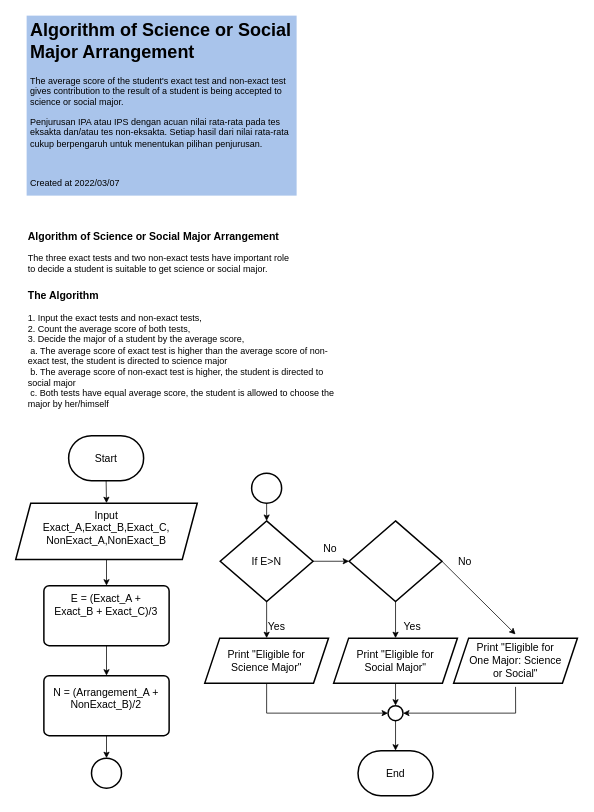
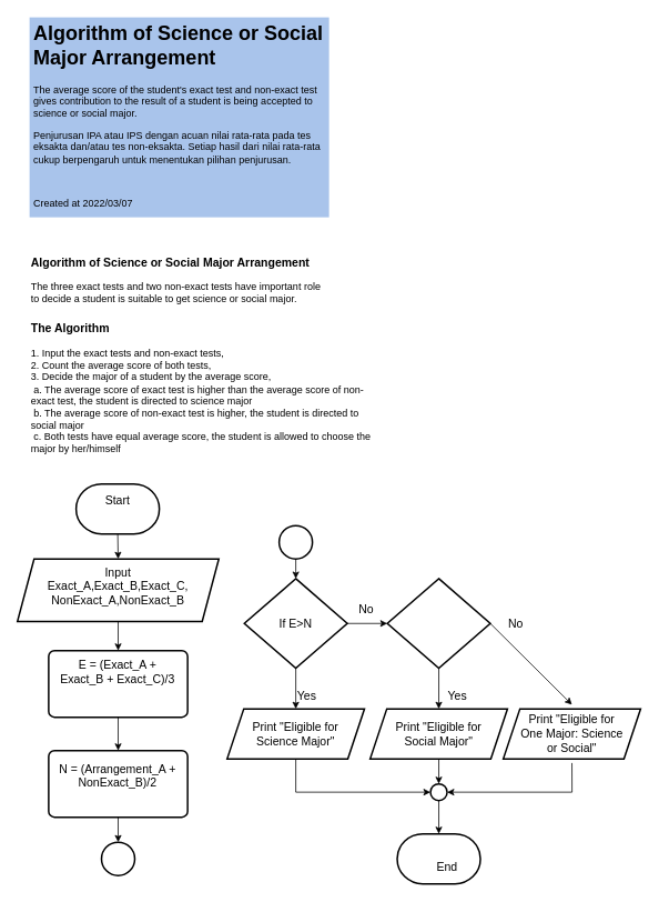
  <mxCell id="0" />
  <mxCell id="1" parent="0" />
  <mxCell id="2" value="" style="rounded=1;whiteSpace=wrap;html=1;absoluteArcSize=1;arcSize=14;strokeWidth=2;fontSize=14;fillColor=none;" parent="1" vertex="1"><mxGeometry x="58" y="900" width="167" height="80" as="geometry" /></mxCell>
  <mxCell id="3" value="" style="shape=parallelogram;perimeter=parallelogramPerimeter;whiteSpace=wrap;html=1;fixedSize=1;fontSize=14;strokeWidth=2;fillColor=none;" parent="1" vertex="1"><mxGeometry x="272.5" y="850" width="165" height="60" as="geometry" /></mxCell>
  <mxCell id="4" value="" style="strokeWidth=2;html=1;shape=mxgraph.flowchart.decision;whiteSpace=wrap;fontSize=14;fillColor=none;" parent="1" vertex="1"><mxGeometry x="293.13" y="693.75" width="123.75" height="107.5" as="geometry" /></mxCell>
  <mxCell id="5" value="&lt;h1&gt;Algorithm of Science or Social Major Arrangement&lt;br&gt;&lt;/h1&gt;&lt;p&gt;The average score of the student's exact test and non-exact test gives contribution to the result of a student is being accepted to science or social major.&lt;br&gt;&lt;/p&gt;&lt;p&gt;Penjurusan IPA atau IPS dengan acuan nilai rata-rata pada tes eksakta dan/atau tes non-eksakta. Setiap hasil dari nilai rata-rata cukup berpengaruh untuk menentukan pilihan penjurusan.&lt;/p&gt;&lt;br&gt;&lt;p&gt;Created at 2022/03/07&lt;br&gt;&lt;/p&gt;" style="text;html=1;strokeColor=none;fillColor=#A9C4EB;spacing=5;spacingTop=-20;whiteSpace=wrap;overflow=hidden;rounded=0;" parent="1" vertex="1"><mxGeometry x="35" y="20" width="360" height="240" as="geometry" /></mxCell>
  <mxCell id="6" value="&lt;div align=&quot;left&quot;&gt;&lt;font size=&quot;1&quot;&gt;&lt;b style=&quot;font-size: 14px&quot;&gt;Algorithm of Science or Social Major Arrangement&lt;/b&gt;&lt;/font&gt;&lt;/div&gt;&lt;div align=&quot;left&quot;&gt;&lt;b&gt;&lt;br&gt;&lt;/b&gt;&lt;/div&gt;&lt;div align=&quot;left&quot;&gt;The three exact tests and two non-exact tests have important role to decide a student is suitable to get science or social major.&lt;br&gt;&lt;/div&gt;" style="text;html=1;strokeColor=none;fillColor=none;align=left;verticalAlign=middle;whiteSpace=wrap;rounded=0;" parent="1" vertex="1"><mxGeometry x="35" y="300" width="360" height="70" as="geometry" /></mxCell>
  <mxCell id="7" value="&lt;div style=&quot;font-size: 12px&quot; align=&quot;left&quot;&gt;&lt;font size=&quot;1&quot;&gt;&lt;b&gt;&lt;font style=&quot;font-size: 14px&quot;&gt;The Algorithm&lt;/font&gt;&lt;/b&gt;&lt;/font&gt;&lt;/div&gt;&lt;div style=&quot;font-size: 12px&quot; align=&quot;left&quot;&gt;&lt;font style=&quot;font-size: 12px&quot;&gt;&lt;br&gt;&lt;/font&gt;&lt;/div&gt;&lt;div style=&quot;font-size: 12px&quot; align=&quot;left&quot;&gt;&lt;font style=&quot;font-size: 12px&quot;&gt;1. Input the exact tests and non-exact tests,&lt;/font&gt;&lt;/div&gt;&lt;div style=&quot;font-size: 12px&quot; align=&quot;left&quot;&gt;&lt;font style=&quot;font-size: 12px&quot;&gt;2. Count the average score of both tests,&lt;/font&gt;&lt;/div&gt;&lt;div style=&quot;font-size: 12px&quot; align=&quot;left&quot;&gt;&lt;font style=&quot;font-size: 12px&quot;&gt;3. Decide the major of a student by the average score,&lt;/font&gt;&lt;/div&gt;&lt;div style=&quot;font-size: 12px&quot; align=&quot;left&quot;&gt;&lt;font style=&quot;font-size: 12px&quot;&gt;&lt;span style=&quot;white-space: pre&quot;&gt; &lt;/span&gt;a. The average score of exact test is higher than the average score of non-exact test, the student is directed to science major&lt;/font&gt;&lt;/div&gt;&lt;div style=&quot;font-size: 12px&quot; align=&quot;left&quot;&gt;&lt;font style=&quot;font-size: 12px&quot;&gt;&lt;span style=&quot;white-space: pre&quot;&gt; &lt;/span&gt;b. The average score of non-exact test is higher, the student is directed to social major&lt;/font&gt;&lt;/div&gt;&lt;div style=&quot;font-size: 12px&quot; align=&quot;left&quot;&gt;&lt;font style=&quot;font-size: 12px&quot;&gt;&lt;span style=&quot;white-space: pre&quot;&gt; &lt;/span&gt;c. Both tests have equal average score, the student is allowed to choose the major by her/himself&lt;br&gt;&lt;/font&gt;&lt;/div&gt;" style="text;html=1;strokeColor=none;fillColor=none;align=left;verticalAlign=middle;whiteSpace=wrap;rounded=0;fontSize=17;" parent="1" vertex="1"><mxGeometry x="35" y="380" width="430" height="170" as="geometry" /></mxCell>
  <mxCell id="8" value="" style="strokeWidth=2;html=1;shape=mxgraph.flowchart.terminator;whiteSpace=wrap;fontSize=14;fillColor=none;" parent="1" vertex="1"><mxGeometry x="91" y="580" width="100" height="60" as="geometry" /></mxCell>
- <mxCell id="9" value="Start" style="text;html=1;strokeColor=none;fillColor=none;align=center;verticalAlign=middle;whiteSpace=wrap;rounded=0;fontSize=14;" parent="1" vertex="1"><mxGeometry x="111" y="595" width="60" height="30" as="geometry" /></mxCell>
+ <mxCell id="9" value="Start" style="text;html=1;strokeColor=none;fillColor=none;align=center;verticalAlign=middle;whiteSpace=wrap;rounded=0;fontSize=14;" parent="1" vertex="1"><mxGeometry x="111" y="585" width="60" height="30" as="geometry" /></mxCell>
  <mxCell id="10" value="" style="shape=parallelogram;perimeter=parallelogramPerimeter;whiteSpace=wrap;html=1;fixedSize=1;fontSize=14;fillColor=none;strokeWidth=2;" parent="1" vertex="1"><mxGeometry x="20.5" y="670" width="242" height="75" as="geometry" /></mxCell>
  <mxCell id="11" value="" style="endArrow=classic;html=1;rounded=0;fontSize=14;exitX=0.5;exitY=1;exitDx=0;exitDy=0;exitPerimeter=0;entryX=0.5;entryY=0;entryDx=0;entryDy=0;" parent="1" source="8" target="10" edge="1"><mxGeometry width="50" height="50" relative="1" as="geometry"><mxPoint x="106" y="570" as="sourcePoint" /><mxPoint x="156" y="520" as="targetPoint" /></mxGeometry></mxCell>
  <mxCell id="12" value="" style="endArrow=classic;html=1;rounded=0;fontSize=14;exitX=0.5;exitY=1;exitDx=0;exitDy=0;entryX=0.5;entryY=0;entryDx=0;entryDy=0;" parent="1" source="10" target="13" edge="1"><mxGeometry width="50" height="50" relative="1" as="geometry"><mxPoint x="106" y="630" as="sourcePoint" /><mxPoint x="246" y="770" as="targetPoint" /></mxGeometry></mxCell>
  <mxCell id="13" value="" style="rounded=1;whiteSpace=wrap;html=1;absoluteArcSize=1;arcSize=14;strokeWidth=2;fontSize=14;fillColor=none;" parent="1" vertex="1"><mxGeometry x="58" y="780" width="167" height="80" as="geometry" /></mxCell>
  <mxCell id="14" value="N = (Arrangement_A + NonExact_B)/2" style="text;html=1;strokeColor=none;fillColor=none;align=center;verticalAlign=middle;whiteSpace=wrap;rounded=0;fontSize=14;" parent="1" vertex="1"><mxGeometry x="66" y="905" width="150" height="50" as="geometry" /></mxCell>
  <mxCell id="15" value="E = (Exact_A + Exact_B + Exact_C)/3" style="text;html=1;strokeColor=none;fillColor=none;align=center;verticalAlign=middle;whiteSpace=wrap;rounded=0;fontSize=14;" parent="1" vertex="1"><mxGeometry x="66" y="790" width="150" height="30" as="geometry" /></mxCell>
  <mxCell id="16" value="" style="endArrow=classic;html=1;rounded=0;fontSize=14;exitX=0.5;exitY=1;exitDx=0;exitDy=0;entryX=0.5;entryY=0;entryDx=0;entryDy=0;" parent="1" source="13" target="2" edge="1"><mxGeometry width="50" height="50" relative="1" as="geometry"><mxPoint x="106" y="880" as="sourcePoint" /><mxPoint x="165" y="890" as="targetPoint" /></mxGeometry></mxCell>
  <mxCell id="17" value="If E&amp;gt;N" style="text;html=1;strokeColor=none;fillColor=none;align=center;verticalAlign=middle;whiteSpace=wrap;rounded=0;fontSize=14;" parent="1" vertex="1"><mxGeometry x="295" y="722.5" width="120" height="50" as="geometry" /></mxCell>
  <mxCell id="18" value="" style="endArrow=classic;html=1;rounded=0;fontSize=14;exitX=0.5;exitY=1;exitDx=0;exitDy=0;exitPerimeter=0;entryX=0.5;entryY=0;entryDx=0;entryDy=0;" parent="1" source="4" target="3" edge="1"><mxGeometry width="50" height="50" relative="1" as="geometry"><mxPoint x="320" y="760" as="sourcePoint" /><mxPoint x="355.5" y="870" as="targetPoint" /></mxGeometry></mxCell>
  <mxCell id="19" value="Print &quot;Eligible for Science Major&quot;" style="text;html=1;strokeColor=none;fillColor=none;align=center;verticalAlign=middle;whiteSpace=wrap;rounded=0;fontSize=14;" parent="1" vertex="1"><mxGeometry x="300" y="865" width="110" height="30" as="geometry" /></mxCell>
  <mxCell id="20" value="Yes" style="text;html=1;strokeColor=none;fillColor=none;align=center;verticalAlign=middle;whiteSpace=wrap;rounded=0;fontSize=14;" parent="1" vertex="1"><mxGeometry x="350.5" y="820" width="35" height="30" as="geometry" /></mxCell>
  <mxCell id="21" value="" style="ellipse;whiteSpace=wrap;html=1;aspect=fixed;fontSize=14;strokeWidth=2;fillColor=none;" parent="1" vertex="1"><mxGeometry x="121.5" y="1010" width="40" height="40" as="geometry" /></mxCell>
  <mxCell id="22" value="" style="endArrow=classic;html=1;rounded=0;fontSize=14;entryX=0.5;entryY=0;entryDx=0;entryDy=0;exitX=0.5;exitY=1;exitDx=0;exitDy=0;" parent="1" source="2" target="21" edge="1"><mxGeometry width="50" height="50" relative="1" as="geometry"><mxPoint x="115" y="990" as="sourcePoint" /><mxPoint x="141.5" y="1000" as="targetPoint" /></mxGeometry></mxCell>
  <mxCell id="23" value="" style="ellipse;whiteSpace=wrap;html=1;aspect=fixed;fontSize=14;strokeWidth=2;fillColor=none;" parent="1" vertex="1"><mxGeometry x="335" y="630" width="40" height="40" as="geometry" /></mxCell>
  <mxCell id="24" value="" style="endArrow=classic;html=1;rounded=0;fontSize=14;exitX=0.5;exitY=1;exitDx=0;exitDy=0;entryX=0.5;entryY=0;entryDx=0;entryDy=0;entryPerimeter=0;" parent="1" source="23" target="4" edge="1"><mxGeometry width="50" height="50" relative="1" as="geometry"><mxPoint x="285" y="810" as="sourcePoint" /><mxPoint x="305" y="690" as="targetPoint" /></mxGeometry></mxCell>
  <mxCell id="25" value="" style="strokeWidth=2;html=1;shape=mxgraph.flowchart.terminator;whiteSpace=wrap;fontSize=14;fillColor=none;" parent="1" vertex="1"><mxGeometry x="476.88" y="1000" width="100" height="60" as="geometry" /></mxCell>
- <mxCell id="26" value="End" style="text;html=1;strokeColor=none;fillColor=none;align=center;verticalAlign=middle;whiteSpace=wrap;rounded=0;fontSize=14;" parent="1" vertex="1"><mxGeometry x="496.88" y="1015" width="60" height="30" as="geometry" /></mxCell>
+ <mxCell id="26" value="End" style="text;html=1;strokeColor=none;fillColor=none;align=center;verticalAlign=middle;whiteSpace=wrap;rounded=0;fontSize=14;" parent="1" vertex="1"><mxGeometry x="506.88" y="1025" width="60" height="30" as="geometry" /></mxCell>
  <mxCell id="27" value="" style="endArrow=classic;html=1;rounded=0;fontSize=14;exitX=1;exitY=0.5;exitDx=0;exitDy=0;exitPerimeter=0;entryX=0;entryY=0.5;entryDx=0;entryDy=0;entryPerimeter=0;" parent="1" source="4" target="38" edge="1"><mxGeometry width="50" height="50" relative="1" as="geometry"><mxPoint x="575" y="850" as="sourcePoint" /><mxPoint x="475" y="766.255" as="targetPoint" /></mxGeometry></mxCell>
  <mxCell id="28" value="" style="shape=parallelogram;perimeter=parallelogramPerimeter;whiteSpace=wrap;html=1;fixedSize=1;fontSize=14;strokeWidth=2;fillColor=none;" parent="1" vertex="1"><mxGeometry x="444.38" y="850" width="165" height="60" as="geometry" /></mxCell>
  <mxCell id="29" value="Print &quot;Eligible for Social Major&quot;" style="text;html=1;strokeColor=none;fillColor=none;align=center;verticalAlign=middle;whiteSpace=wrap;rounded=0;fontSize=14;" parent="1" vertex="1"><mxGeometry x="471.88" y="865" width="110" height="30" as="geometry" /></mxCell>
  <mxCell id="30" value="" style="endArrow=classic;html=1;rounded=0;fontSize=14;exitX=1;exitY=0.5;exitDx=0;exitDy=0;exitPerimeter=0;entryX=0.5;entryY=0;entryDx=0;entryDy=0;" parent="1" source="38" target="35" edge="1"><mxGeometry width="50" height="50" relative="1" as="geometry"><mxPoint x="645" y="766.255" as="sourcePoint" /><mxPoint x="625" y="747.5" as="targetPoint" /></mxGeometry></mxCell>
  <mxCell id="31" value="No" style="text;html=1;strokeColor=none;fillColor=none;align=center;verticalAlign=middle;whiteSpace=wrap;rounded=0;fontSize=14;" parent="1" vertex="1"><mxGeometry x="604.38" y="732.5" width="30.62" height="30" as="geometry" /></mxCell>
  <mxCell id="32" value="No" style="text;html=1;strokeColor=none;fillColor=none;align=center;verticalAlign=middle;whiteSpace=wrap;rounded=0;fontSize=14;" parent="1" vertex="1"><mxGeometry x="410" y="715" width="60" height="30" as="geometry" /></mxCell>
  <mxCell id="33" value="" style="endArrow=classic;html=1;rounded=0;fontSize=14;exitX=0.5;exitY=1;exitDx=0;exitDy=0;exitPerimeter=0;entryX=0.5;entryY=0;entryDx=0;entryDy=0;" parent="1" source="38" target="28" edge="1"><mxGeometry width="50" height="50" relative="1" as="geometry"><mxPoint x="526.88" y="821.88" as="sourcePoint" /><mxPoint x="591.88" y="805" as="targetPoint" /></mxGeometry></mxCell>
  <mxCell id="34" value="" style="shape=parallelogram;perimeter=parallelogramPerimeter;whiteSpace=wrap;html=1;fixedSize=1;fontSize=14;strokeWidth=2;fillColor=none;" parent="1" vertex="1"><mxGeometry x="604.38" y="850" width="165" height="60" as="geometry" /></mxCell>
  <mxCell id="35" value="Print &quot;Eligible for One Major: Science or Social&quot;" style="text;html=1;strokeColor=none;fillColor=none;align=center;verticalAlign=middle;whiteSpace=wrap;rounded=0;fontSize=14;" parent="1" vertex="1"><mxGeometry x="621.88" y="845" width="130" height="70" as="geometry" /></mxCell>
  <mxCell id="36" value="Yes" style="text;html=1;strokeColor=none;fillColor=none;align=center;verticalAlign=middle;whiteSpace=wrap;rounded=0;fontSize=14;" parent="1" vertex="1"><mxGeometry x="531.88" y="820" width="35" height="30" as="geometry" /></mxCell>
  <mxCell id="37" value="Input&lt;br&gt;Exact_A,Exact_B,Exact_C,&lt;br&gt;NonExact_A,NonExact_B" style="text;html=1;strokeColor=none;fillColor=none;align=center;verticalAlign=middle;whiteSpace=wrap;rounded=0;fontSize=14;" parent="1" vertex="1"><mxGeometry x="31.5" y="677.5" width="219" height="50" as="geometry" /></mxCell>
  <mxCell id="38" value="" style="strokeWidth=2;html=1;shape=mxgraph.flowchart.decision;whiteSpace=wrap;fontSize=14;fillColor=none;" parent="1" vertex="1"><mxGeometry x="465" y="693.75" width="123.75" height="107.5" as="geometry" /></mxCell>
  <mxCell id="39" value="" style="ellipse;whiteSpace=wrap;html=1;aspect=fixed;fontSize=14;strokeWidth=2;fillColor=default;" parent="1" vertex="1"><mxGeometry x="516.88" y="940" width="20" height="20" as="geometry" /></mxCell>
  <mxCell id="40" value="" style="endArrow=classic;html=1;rounded=0;exitX=0.5;exitY=1;exitDx=0;exitDy=0;entryX=0;entryY=0.5;entryDx=0;entryDy=0;" parent="1" source="3" target="39" edge="1"><mxGeometry width="50" height="50" relative="1" as="geometry"><mxPoint x="455" y="1080" as="sourcePoint" /><mxPoint x="495" y="960" as="targetPoint" /><Array as="points"><mxPoint x="355" y="950" /></Array></mxGeometry></mxCell>
  <mxCell id="41" value="" style="endArrow=classic;html=1;rounded=0;exitX=0.5;exitY=1;exitDx=0;exitDy=0;entryX=0.5;entryY=0;entryDx=0;entryDy=0;" parent="1" source="28" target="39" edge="1"><mxGeometry width="50" height="50" relative="1" as="geometry"><mxPoint x="455" y="1080" as="sourcePoint" /><mxPoint x="505" y="1030" as="targetPoint" /></mxGeometry></mxCell>
  <mxCell id="42" value="" style="endArrow=classic;html=1;rounded=0;exitX=0.5;exitY=1;exitDx=0;exitDy=0;entryX=1;entryY=0.5;entryDx=0;entryDy=0;" parent="1" source="35" target="39" edge="1"><mxGeometry width="50" height="50" relative="1" as="geometry"><mxPoint x="455" y="1080" as="sourcePoint" /><mxPoint x="505" y="1030" as="targetPoint" /><Array as="points"><mxPoint x="687" y="950" /></Array></mxGeometry></mxCell>
  <mxCell id="43" value="" style="endArrow=classic;html=1;rounded=0;exitX=0.5;exitY=1;exitDx=0;exitDy=0;entryX=0.5;entryY=0;entryDx=0;entryDy=0;entryPerimeter=0;" parent="1" source="39" target="25" edge="1"><mxGeometry width="50" height="50" relative="1" as="geometry"><mxPoint x="455" y="1080" as="sourcePoint" /><mxPoint x="505" y="1030" as="targetPoint" /></mxGeometry></mxCell>
